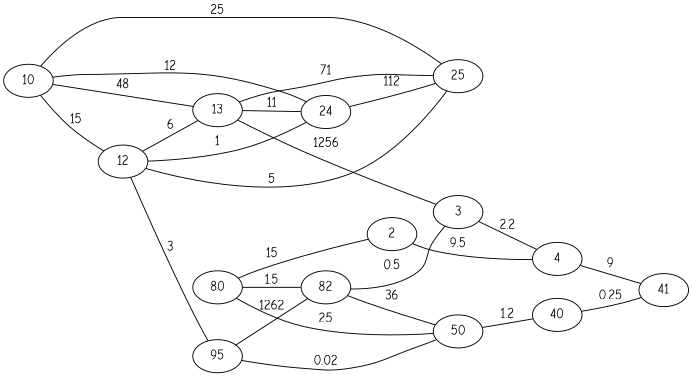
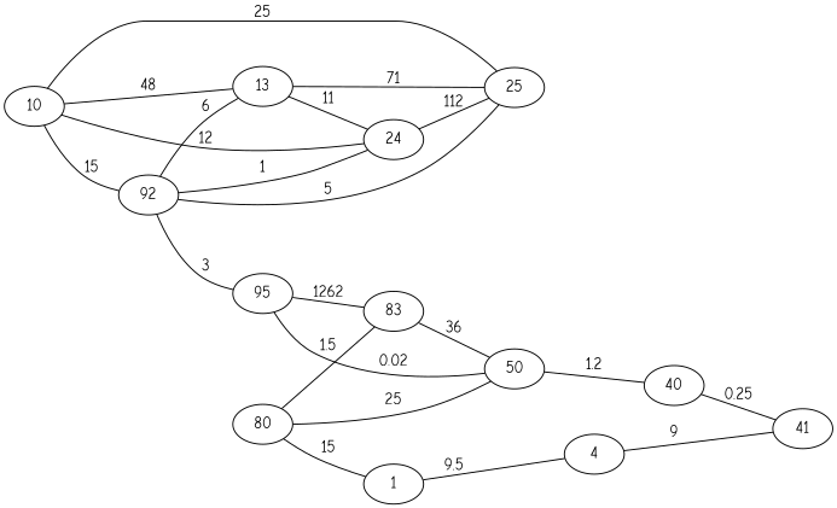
  graph {
    fontname="Comic Neue"
    rankdir=LR
    node [fontname="Comic Neue"]
    edge [fontname="Comic Neue"]
    10
-   12
+   12 [label=92]
    24
    25
    13
    95
-   3
-   82
+   82 [label=83]
    n9 [label=50]
    4
    40
    41
    80
-   2
+   2 [label=1]
    10 -- 12 [label=15]
    10 -- 24 [label=12]
    10 -- 25 [label=25]
    10 -- 13 [label=48]
    12 -- 24 [label=1]
    12 -- 25 [label=5]
    12 -- 13 [label=6]
    12 -- 95 [label=3]
    24 -- 25 [label=112]
    13 -- 24 [label=11]
    13 -- 25 [label=71]
-   13 -- 3 [label=1256]
    95 -- 82 [label=1262]
    95 -- n9 [label=0.02]
-   3 -- 4 [label=2.2]
-   82 -- 3 [label=0.5]
    82 -- n9 [label=36]
    n9 -- 40 [label=1.2]
    4 -- 41 [label=9]
    40 -- 41 [label=0.25]
    80 -- 82 [label=1.5]
    80 -- n9 [label=25]
    80 -- 2 [label=15]
    2 -- 4 [label=9.5]
  }
